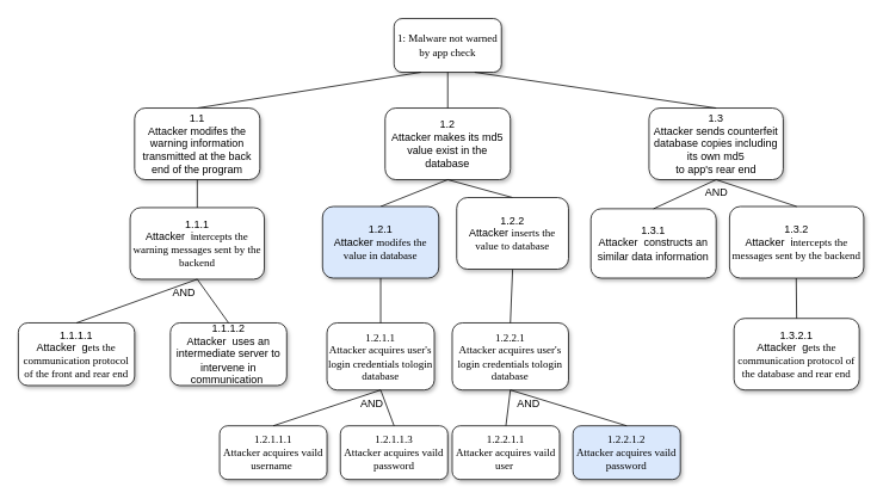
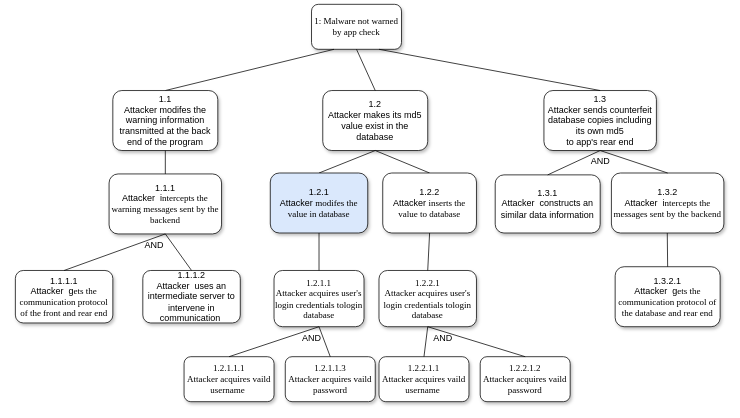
  <mxCell id="0" />
  <mxCell id="1" parent="0" />
  <mxCell id="2" value="&lt;span style=&quot;text-align: left;&quot;&gt;&lt;font face=&quot;Helvetica&quot;&gt;1.2&lt;/font&gt;&lt;br&gt;&lt;font face=&quot;Helvetica&quot;&gt;Attacker makes its md5 value exist in the database&lt;/font&gt;&lt;br&gt;&lt;/span&gt;" style="whiteSpace=wrap;html=1;rounded=1;shadow=1;labelBackgroundColor=none;strokeWidth=1;fontFamily=Verdana;fontSize=12;align=center;" parent="1" vertex="1"><mxGeometry x="430" y="120" width="140" height="80" as="geometry" /></mxCell>
  <mxCell id="3" value="1.2.1.1&lt;br&gt;Attacker acquires user's login credentials tologin database" style="whiteSpace=wrap;html=1;rounded=1;shadow=1;labelBackgroundColor=none;strokeWidth=1;fontFamily=Verdana;fontSize=12;align=center;" parent="1" vertex="1"><mxGeometry x="365" y="360" width="120" height="75" as="geometry" /></mxCell>
  <mxCell id="4" value="" style="rounded=0;html=1;labelBackgroundColor=none;startArrow=none;startFill=0;startSize=5;endArrow=none;endFill=0;endSize=5;jettySize=auto;orthogonalLoop=1;strokeWidth=1;fontFamily=Verdana;fontSize=12;entryX=0.5;entryY=0;entryDx=0;entryDy=0;exitX=0.5;exitY=1;exitDx=0;exitDy=0;" parent="1" source="2" target="9" edge="1"><mxGeometry x="-0.359" y="-11" relative="1" as="geometry"><mxPoint as="offset" /><mxPoint x="270" y="175" as="targetPoint" /></mxGeometry></mxCell>
  <mxCell id="5" value="1.2.1.1.1&lt;br&gt;Attacker acquires vaild username&amp;nbsp;" style="whiteSpace=wrap;html=1;rounded=1;shadow=1;labelBackgroundColor=none;strokeWidth=1;fontFamily=Verdana;fontSize=12;align=center;" parent="1" vertex="1"><mxGeometry x="245" y="475" width="120" height="60" as="geometry" /></mxCell>
  <mxCell id="6" value="" style="rounded=0;html=1;labelBackgroundColor=none;startArrow=none;startFill=0;startSize=5;endArrow=none;endFill=0;endSize=5;jettySize=auto;orthogonalLoop=1;strokeWidth=1;fontFamily=Verdana;fontSize=12;exitX=0.5;exitY=1;exitDx=0;exitDy=0;entryX=0.5;entryY=0;entryDx=0;entryDy=0;" parent="1" source="3" target="5" edge="1"><mxGeometry x="-0.2" y="-14" relative="1" as="geometry"><mxPoint as="offset" /></mxGeometry></mxCell>
- <mxCell id="7" value="1: Malware not warned by app check" style="whiteSpace=wrap;html=1;rounded=1;shadow=1;labelBackgroundColor=none;strokeWidth=1;fontFamily=Verdana;fontSize=12;align=center;" parent="1" vertex="1"><mxGeometry x="440" y="20" width="120" height="60" as="geometry" /></mxCell>
+ <mxCell id="7" value="1: Malware not warned by app check" style="whiteSpace=wrap;html=1;rounded=1;shadow=1;labelBackgroundColor=none;strokeWidth=1;fontFamily=Verdana;fontSize=12;align=center;" parent="1" vertex="1"><mxGeometry x="415" y="5" width="120" height="60" as="geometry" /></mxCell>
  <mxCell id="8" value="" style="rounded=0;html=1;labelBackgroundColor=none;startArrow=none;startFill=0;startSize=5;endArrow=none;endFill=0;endSize=5;jettySize=auto;orthogonalLoop=1;strokeWidth=1;fontFamily=Verdana;fontSize=12;entryX=0.5;entryY=0;entryDx=0;entryDy=0;exitX=0.5;exitY=1;exitDx=0;exitDy=0;" parent="1" source="7" target="2" edge="1"><mxGeometry x="-0.359" y="-11" relative="1" as="geometry"><mxPoint as="offset" /><mxPoint x="460" y="100" as="sourcePoint" /><mxPoint x="439.997" y="170" as="targetPoint" /></mxGeometry></mxCell>
  <mxCell id="9" value="&lt;span style=&quot;font-family: Helvetica; text-align: left;&quot;&gt;1.2.1&lt;br&gt;Attacker&amp;nbsp;&lt;/span&gt;modifes the value in database" style="whiteSpace=wrap;html=1;rounded=1;shadow=1;labelBackgroundColor=none;strokeWidth=1;fontFamily=Verdana;fontSize=12;align=center;fillColor=#dae8fc;" parent="1" vertex="1"><mxGeometry x="360" y="230" width="130" height="80" as="geometry" /></mxCell>
  <mxCell id="10" value="" style="rounded=0;html=1;labelBackgroundColor=none;startArrow=none;startFill=0;startSize=5;endArrow=none;endFill=0;endSize=5;jettySize=auto;orthogonalLoop=1;strokeWidth=1;fontFamily=Verdana;fontSize=12;entryX=0.5;entryY=0;entryDx=0;entryDy=0;exitX=0.5;exitY=1;exitDx=0;exitDy=0;" parent="1" source="9" target="3" edge="1"><mxGeometry x="-0.359" y="-11" relative="1" as="geometry"><mxPoint as="offset" /><mxPoint x="520" y="320" as="sourcePoint" /><mxPoint x="330" y="340" as="targetPoint" /></mxGeometry></mxCell>
  <mxCell id="11" value="&lt;span style=&quot;font-family: Helvetica; text-align: left;&quot;&gt;1.1.1.1&lt;br&gt;Attacker&amp;nbsp; g&lt;/span&gt;ets the communication protocol of the front and rear end" style="whiteSpace=wrap;html=1;rounded=1;shadow=1;labelBackgroundColor=none;strokeWidth=1;fontFamily=Verdana;fontSize=12;align=center;" parent="1" vertex="1"><mxGeometry x="20" y="360" width="130" height="70" as="geometry" /></mxCell>
  <mxCell id="12" value="&lt;span style=&quot;font-family: Helvetica; text-align: left;&quot;&gt;1.1.1&lt;br&gt;Attacker&amp;nbsp; i&lt;/span&gt;ntercepts the warning messages sent by the backend" style="whiteSpace=wrap;html=1;rounded=1;shadow=1;labelBackgroundColor=none;strokeWidth=1;fontFamily=Verdana;fontSize=12;align=center;" parent="1" vertex="1"><mxGeometry x="145" y="231.25" width="150" height="80" as="geometry" /></mxCell>
  <mxCell id="13" value="" style="rounded=0;html=1;labelBackgroundColor=none;startArrow=none;startFill=0;startSize=5;endArrow=none;endFill=0;endSize=5;jettySize=auto;orthogonalLoop=1;strokeWidth=1;fontFamily=Verdana;fontSize=12;entryX=0.5;entryY=0;entryDx=0;entryDy=0;exitX=0.5;exitY=1;exitDx=0;exitDy=0;" parent="1" source="12" target="11" edge="1"><mxGeometry x="-0.359" y="-11" relative="1" as="geometry"><mxPoint as="offset" /><mxPoint x="280" y="345" as="sourcePoint" /><mxPoint x="90" y="365" as="targetPoint" /></mxGeometry></mxCell>
  <mxCell id="14" value="" style="rounded=0;html=1;labelBackgroundColor=none;startArrow=none;startFill=0;startSize=5;endArrow=none;endFill=0;endSize=5;jettySize=auto;orthogonalLoop=1;strokeWidth=1;fontFamily=Verdana;fontSize=12;exitX=0.25;exitY=1;exitDx=0;exitDy=0;entryX=0.5;entryY=0;entryDx=0;entryDy=0;" parent="1" source="7" target="15" edge="1"><mxGeometry x="-0.359" y="-11" relative="1" as="geometry"><mxPoint as="offset" /><mxPoint x="290" y="110" as="targetPoint" /><mxPoint x="276.667" y="70" as="sourcePoint" /></mxGeometry></mxCell>
  <mxCell id="15" value="&lt;span style=&quot;font-family: Helvetica; text-align: left;&quot;&gt;1.1&lt;br&gt;Attacker modifes the warning information transmitted at the back end of the program&lt;/span&gt;" style="whiteSpace=wrap;html=1;rounded=1;shadow=1;labelBackgroundColor=none;strokeWidth=1;fontFamily=Verdana;fontSize=12;align=center;" parent="1" vertex="1"><mxGeometry x="150" y="120" width="140" height="80" as="geometry" /></mxCell>
  <mxCell id="16" value="" style="rounded=0;html=1;labelBackgroundColor=none;startArrow=none;startFill=0;startSize=5;endArrow=none;endFill=0;endSize=5;jettySize=auto;orthogonalLoop=1;strokeWidth=1;fontFamily=Verdana;fontSize=12;entryX=0.5;entryY=0;entryDx=0;entryDy=0;exitX=0.5;exitY=1;exitDx=0;exitDy=0;" parent="1" source="15" target="12" edge="1"><mxGeometry x="-0.359" y="-11" relative="1" as="geometry"><mxPoint as="offset" /><mxPoint x="90" y="245" as="targetPoint" /><mxPoint x="90" y="220" as="sourcePoint" /></mxGeometry></mxCell>
  <mxCell id="17" value="&lt;span style=&quot;text-align: left;&quot;&gt;&lt;font face=&quot;Helvetica&quot;&gt;1.1.1.2&lt;br&gt;Attacker&amp;nbsp; uses an intermediate server to intervene in communication&amp;nbsp;&lt;/font&gt;&lt;/span&gt;" style="whiteSpace=wrap;html=1;rounded=1;shadow=1;labelBackgroundColor=none;strokeWidth=1;fontFamily=Verdana;fontSize=12;align=center;" parent="1" vertex="1"><mxGeometry x="190" y="360" width="130" height="70" as="geometry" /></mxCell>
  <mxCell id="18" value="" style="rounded=0;html=1;labelBackgroundColor=none;startArrow=none;startFill=0;startSize=5;endArrow=none;endFill=0;endSize=5;jettySize=auto;orthogonalLoop=1;strokeWidth=1;fontFamily=Verdana;fontSize=12;entryX=0.5;entryY=0;entryDx=0;entryDy=0;exitX=0.5;exitY=1;exitDx=0;exitDy=0;" parent="1" source="12" target="17" edge="1"><mxGeometry x="-0.359" y="-11" relative="1" as="geometry"><mxPoint as="offset" /><mxPoint x="170" y="320" as="sourcePoint" /><mxPoint x="100" y="380" as="targetPoint" /></mxGeometry></mxCell>
  <mxCell id="19" value="AND" style="text;html=1;resizable=0;autosize=1;align=center;verticalAlign=middle;points=[];fillColor=none;strokeColor=none;rounded=0;" parent="1" vertex="1"><mxGeometry x="180" y="311.25" width="50" height="30" as="geometry" /></mxCell>
  <mxCell id="20" value="" style="rounded=0;html=1;labelBackgroundColor=none;startArrow=none;startFill=0;startSize=5;endArrow=none;endFill=0;endSize=5;jettySize=auto;orthogonalLoop=1;strokeWidth=1;fontFamily=Verdana;fontSize=12;entryX=0.5;entryY=0;entryDx=0;entryDy=0;exitX=0.5;exitY=1;exitDx=0;exitDy=0;" parent="1" source="2" target="40" edge="1"><mxGeometry x="-0.359" y="-11" relative="1" as="geometry"><mxPoint as="offset" /><mxPoint x="420" y="230" as="targetPoint" /><mxPoint x="480" y="175" as="sourcePoint" /></mxGeometry></mxCell>
  <mxCell id="21" value="1.2.1.1.3&lt;br&gt;Attacker acquires vaild password" style="whiteSpace=wrap;html=1;rounded=1;shadow=1;labelBackgroundColor=none;strokeWidth=1;fontFamily=Verdana;fontSize=12;align=center;" parent="1" vertex="1"><mxGeometry x="380" y="475" width="120" height="60" as="geometry" /></mxCell>
  <mxCell id="22" value="" style="rounded=0;html=1;labelBackgroundColor=none;startArrow=none;startFill=0;startSize=5;endArrow=none;endFill=0;endSize=5;jettySize=auto;orthogonalLoop=1;strokeWidth=1;fontFamily=Verdana;fontSize=12;entryX=0.5;entryY=0;entryDx=0;entryDy=0;exitX=0.5;exitY=1;exitDx=0;exitDy=0;" parent="1" source="3" target="21" edge="1"><mxGeometry x="-0.2" y="-14" relative="1" as="geometry"><mxPoint as="offset" /><mxPoint x="390.732" y="405" as="sourcePoint" /><mxPoint x="363.415" y="440" as="targetPoint" /></mxGeometry></mxCell>
  <mxCell id="23" value="AND" style="text;html=1;resizable=0;autosize=1;align=center;verticalAlign=middle;points=[];fillColor=none;strokeColor=none;rounded=0;" parent="1" vertex="1"><mxGeometry x="390" y="435" width="50" height="30" as="geometry" /></mxCell>
  <mxCell id="24" value="1.2.2.1&lt;br&gt;Attacker acquires user's login credentials tologin database" style="whiteSpace=wrap;html=1;rounded=1;shadow=1;labelBackgroundColor=none;strokeWidth=1;fontFamily=Verdana;fontSize=12;align=center;" parent="1" vertex="1"><mxGeometry x="505" y="360" width="130" height="75" as="geometry" /></mxCell>
- <mxCell id="25" value="1.2.2.1.1&lt;br&gt;Attacker acquires vaild user&amp;nbsp;" style="whiteSpace=wrap;html=1;rounded=1;shadow=1;labelBackgroundColor=none;strokeWidth=1;fontFamily=Verdana;fontSize=12;align=center;" parent="1" vertex="1"><mxGeometry x="505" y="475" width="120" height="60" as="geometry" /></mxCell>
+ <mxCell id="25" value="1.2.2.1.1&lt;br&gt;Attacker acquires vaild username&amp;nbsp;" style="whiteSpace=wrap;html=1;rounded=1;shadow=1;labelBackgroundColor=none;strokeWidth=1;fontFamily=Verdana;fontSize=12;align=center;" parent="1" vertex="1"><mxGeometry x="505" y="475" width="120" height="60" as="geometry" /></mxCell>
  <mxCell id="26" value="" style="rounded=0;html=1;labelBackgroundColor=none;startArrow=none;startFill=0;startSize=5;endArrow=none;endFill=0;endSize=5;jettySize=auto;orthogonalLoop=1;strokeWidth=1;fontFamily=Verdana;fontSize=12;exitX=0.5;exitY=1;exitDx=0;exitDy=0;entryX=0.5;entryY=0;entryDx=0;entryDy=0;" parent="1" source="24" target="25" edge="1"><mxGeometry x="-0.2" y="-14" relative="1" as="geometry"><mxPoint as="offset" /></mxGeometry></mxCell>
- <mxCell id="27" value="1.2.2.1.2&lt;br&gt;Attacker acquires vaild password" style="whiteSpace=wrap;html=1;rounded=1;shadow=1;labelBackgroundColor=none;strokeWidth=1;fontFamily=Verdana;fontSize=12;align=center;fillColor=#dae8fc;" parent="1" vertex="1"><mxGeometry x="640" y="475" width="120" height="60" as="geometry" /></mxCell>
+ <mxCell id="27" value="1.2.2.1.2&lt;br&gt;Attacker acquires vaild password" style="whiteSpace=wrap;html=1;rounded=1;shadow=1;labelBackgroundColor=none;strokeWidth=1;fontFamily=Verdana;fontSize=12;align=center;" parent="1" vertex="1"><mxGeometry x="640" y="475" width="120" height="60" as="geometry" /></mxCell>
  <mxCell id="28" value="" style="rounded=0;html=1;labelBackgroundColor=none;startArrow=none;startFill=0;startSize=5;endArrow=none;endFill=0;endSize=5;jettySize=auto;orthogonalLoop=1;strokeWidth=1;fontFamily=Verdana;fontSize=12;entryX=0.5;entryY=0;entryDx=0;entryDy=0;exitX=0.5;exitY=1;exitDx=0;exitDy=0;" parent="1" source="24" target="27" edge="1"><mxGeometry x="-0.2" y="-14" relative="1" as="geometry"><mxPoint as="offset" /><mxPoint x="650.732" y="410" as="sourcePoint" /><mxPoint x="623.415" y="445" as="targetPoint" /></mxGeometry></mxCell>
  <mxCell id="29" value="AND" style="text;html=1;resizable=0;autosize=1;align=center;verticalAlign=middle;points=[];fillColor=none;strokeColor=none;rounded=0;" parent="1" vertex="1"><mxGeometry x="565" y="435" width="50" height="30" as="geometry" /></mxCell>
  <mxCell id="30" value="" style="rounded=0;html=1;labelBackgroundColor=none;startArrow=none;startFill=0;startSize=5;endArrow=none;endFill=0;endSize=5;jettySize=auto;orthogonalLoop=1;strokeWidth=1;fontFamily=Verdana;fontSize=12;exitX=0.5;exitY=1;exitDx=0;exitDy=0;entryX=0.5;entryY=0;entryDx=0;entryDy=0;" parent="1" target="24" edge="1" source="40"><mxGeometry x="-0.359" y="-11" relative="1" as="geometry"><mxPoint as="offset" /><mxPoint x="575" y="280" as="sourcePoint" /><mxPoint x="575" y="335" as="targetPoint" /></mxGeometry></mxCell>
  <mxCell id="31" value="&lt;span style=&quot;font-family: Helvetica; text-align: left;&quot;&gt;1.3.2.1&lt;br&gt;Attacker&amp;nbsp; g&lt;/span&gt;ets the communication protocol of the database and rear end&lt;span style=&quot;font-family: Helvetica; text-align: left;&quot;&gt;&lt;br&gt;&lt;/span&gt;" style="whiteSpace=wrap;html=1;rounded=1;shadow=1;labelBackgroundColor=none;strokeWidth=1;fontFamily=Verdana;fontSize=12;align=center;" parent="1" vertex="1"><mxGeometry x="820" y="355" width="140" height="80" as="geometry" /></mxCell>
  <mxCell id="32" value="&lt;span style=&quot;font-family: Helvetica; text-align: left;&quot;&gt;1.3.2&lt;br&gt;Attacker&amp;nbsp; i&lt;/span&gt;ntercepts the messages sent by the backend" style="whiteSpace=wrap;html=1;rounded=1;shadow=1;labelBackgroundColor=none;strokeWidth=1;fontFamily=Verdana;fontSize=12;align=center;" parent="1" vertex="1"><mxGeometry x="815" y="230" width="150" height="80" as="geometry" /></mxCell>
  <mxCell id="33" value="&lt;span style=&quot;text-align: left;&quot;&gt;&lt;font face=&quot;Helvetica&quot;&gt;1.3&lt;/font&gt;&lt;br&gt;&lt;font face=&quot;Helvetica&quot;&gt;Attacker sends counterfeit&lt;br&gt;&lt;/font&gt;&lt;/span&gt;&lt;span style=&quot;font-family: Helvetica; text-align: left;&quot;&gt;database copies including its own md5&lt;/span&gt;&lt;span style=&quot;text-align: left;&quot;&gt;&lt;font face=&quot;Helvetica&quot;&gt;&lt;br&gt;to app's rear end&lt;/font&gt;&lt;br&gt;&lt;/span&gt;" style="whiteSpace=wrap;html=1;rounded=1;shadow=1;labelBackgroundColor=none;strokeWidth=1;fontFamily=Verdana;fontSize=12;align=center;" parent="1" vertex="1"><mxGeometry x="725" y="120" width="150" height="80" as="geometry" /></mxCell>
  <mxCell id="34" value="" style="rounded=0;html=1;labelBackgroundColor=none;startArrow=none;startFill=0;startSize=5;endArrow=none;endFill=0;endSize=5;jettySize=auto;orthogonalLoop=1;strokeWidth=1;fontFamily=Verdana;fontSize=12;entryX=0.5;entryY=0;entryDx=0;entryDy=0;exitX=0.5;exitY=1;exitDx=0;exitDy=0;" parent="1" source="33" target="32" edge="1"><mxGeometry x="-0.359" y="-11" relative="1" as="geometry"><mxPoint as="offset" /><mxPoint x="815" y="240" as="targetPoint" /><mxPoint x="815" y="215" as="sourcePoint" /></mxGeometry></mxCell>
  <mxCell id="35" value="&lt;span style=&quot;text-align: left;&quot;&gt;&lt;font face=&quot;Helvetica&quot;&gt;1.3.1&lt;br&gt;Attacker&amp;nbsp; constructs an similar data information&lt;/font&gt;&lt;/span&gt;" style="whiteSpace=wrap;html=1;rounded=1;shadow=1;labelBackgroundColor=none;strokeWidth=1;fontFamily=Verdana;fontSize=12;align=center;" parent="1" vertex="1"><mxGeometry x="660" y="232.5" width="140" height="77.5" as="geometry" /></mxCell>
  <mxCell id="36" value="" style="rounded=0;html=1;labelBackgroundColor=none;startArrow=none;startFill=0;startSize=5;endArrow=none;endFill=0;endSize=5;jettySize=auto;orthogonalLoop=1;strokeWidth=1;fontFamily=Verdana;fontSize=12;entryX=0.5;entryY=0;entryDx=0;entryDy=0;exitX=0.5;exitY=1;exitDx=0;exitDy=0;" parent="1" source="33" target="35" edge="1"><mxGeometry x="-0.359" y="-11" relative="1" as="geometry"><mxPoint as="offset" /><mxPoint x="645" y="197.5" as="sourcePoint" /><mxPoint x="580" y="262.5" as="targetPoint" /></mxGeometry></mxCell>
  <mxCell id="37" value="AND" style="text;html=1;resizable=0;autosize=1;align=center;verticalAlign=middle;points=[];fillColor=none;strokeColor=none;rounded=0;" parent="1" vertex="1"><mxGeometry x="775" y="200" width="50" height="30" as="geometry" /></mxCell>
  <mxCell id="38" value="" style="rounded=0;html=1;labelBackgroundColor=none;startArrow=none;startFill=0;startSize=5;endArrow=none;endFill=0;endSize=5;jettySize=auto;orthogonalLoop=1;strokeWidth=1;fontFamily=Verdana;fontSize=12;exitX=0.75;exitY=1;exitDx=0;exitDy=0;entryX=0.5;entryY=0;entryDx=0;entryDy=0;" parent="1" source="7" target="33" edge="1"><mxGeometry x="-0.359" y="-11" relative="1" as="geometry"><mxPoint as="offset" /><mxPoint x="230" y="130" as="targetPoint" /><mxPoint x="480" y="90" as="sourcePoint" /></mxGeometry></mxCell>
  <mxCell id="39" value="" style="rounded=0;html=1;labelBackgroundColor=none;startArrow=none;startFill=0;startSize=5;endArrow=none;endFill=0;endSize=5;jettySize=auto;orthogonalLoop=1;strokeWidth=1;fontFamily=Verdana;fontSize=12;exitX=0.5;exitY=1;exitDx=0;exitDy=0;entryX=0.5;entryY=0;entryDx=0;entryDy=0;" parent="1" target="31" edge="1"><mxGeometry x="-0.359" y="-11" relative="1" as="geometry"><mxPoint as="offset" /><mxPoint x="889.5" y="310" as="sourcePoint" /><mxPoint x="890" y="350" as="targetPoint" /></mxGeometry></mxCell>
- <mxCell id="40" value="&lt;span style=&quot;font-family: Helvetica; text-align: left;&quot;&gt;1.2.2&lt;br&gt;Attacker&amp;nbsp;&lt;/span&gt;inserts the value to database" style="whiteSpace=wrap;html=1;rounded=1;shadow=1;labelBackgroundColor=none;strokeWidth=1;fontFamily=Verdana;fontSize=12;align=center;" parent="1" vertex="1"><mxGeometry x="510" y="220" width="125" height="80" as="geometry" /></mxCell>
+ <mxCell id="40" value="&lt;span style=&quot;font-family: Helvetica; text-align: left;&quot;&gt;1.2.2&lt;br&gt;Attacker&amp;nbsp;&lt;/span&gt;inserts the value to database" style="whiteSpace=wrap;html=1;rounded=1;shadow=1;labelBackgroundColor=none;strokeWidth=1;fontFamily=Verdana;fontSize=12;align=center;" parent="1" vertex="1"><mxGeometry x="510" y="230" width="125" height="80" as="geometry" /></mxCell>
